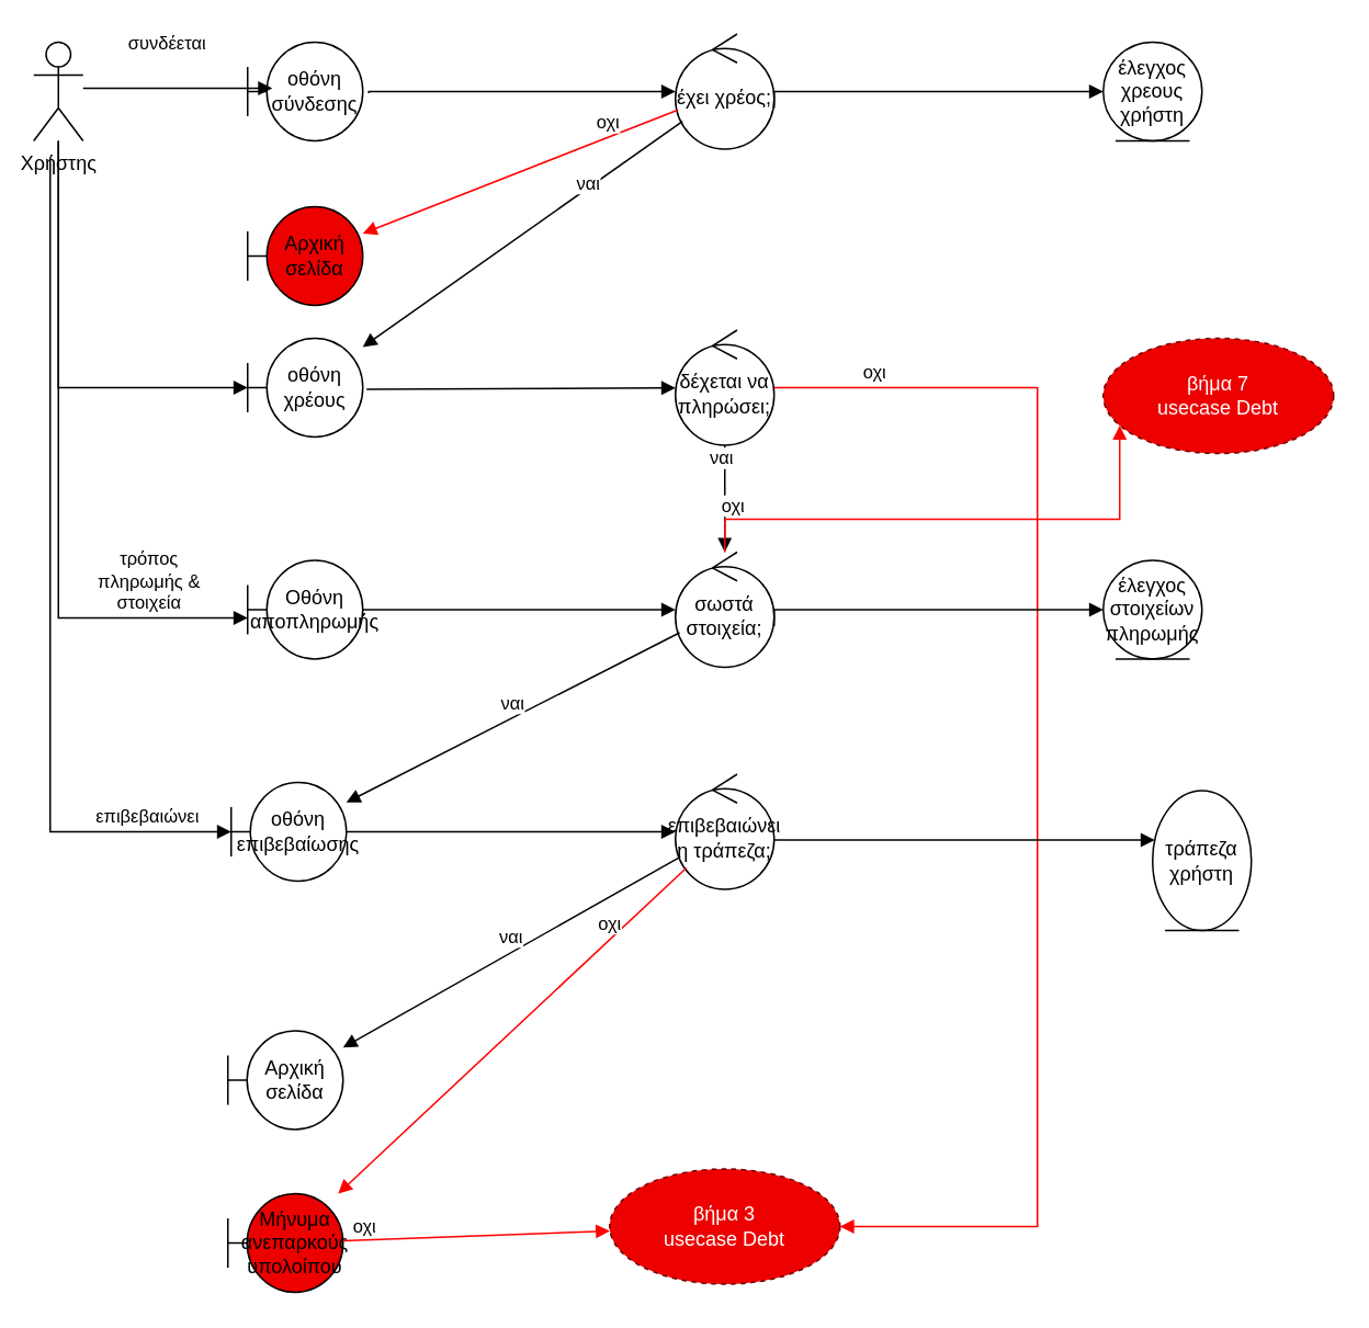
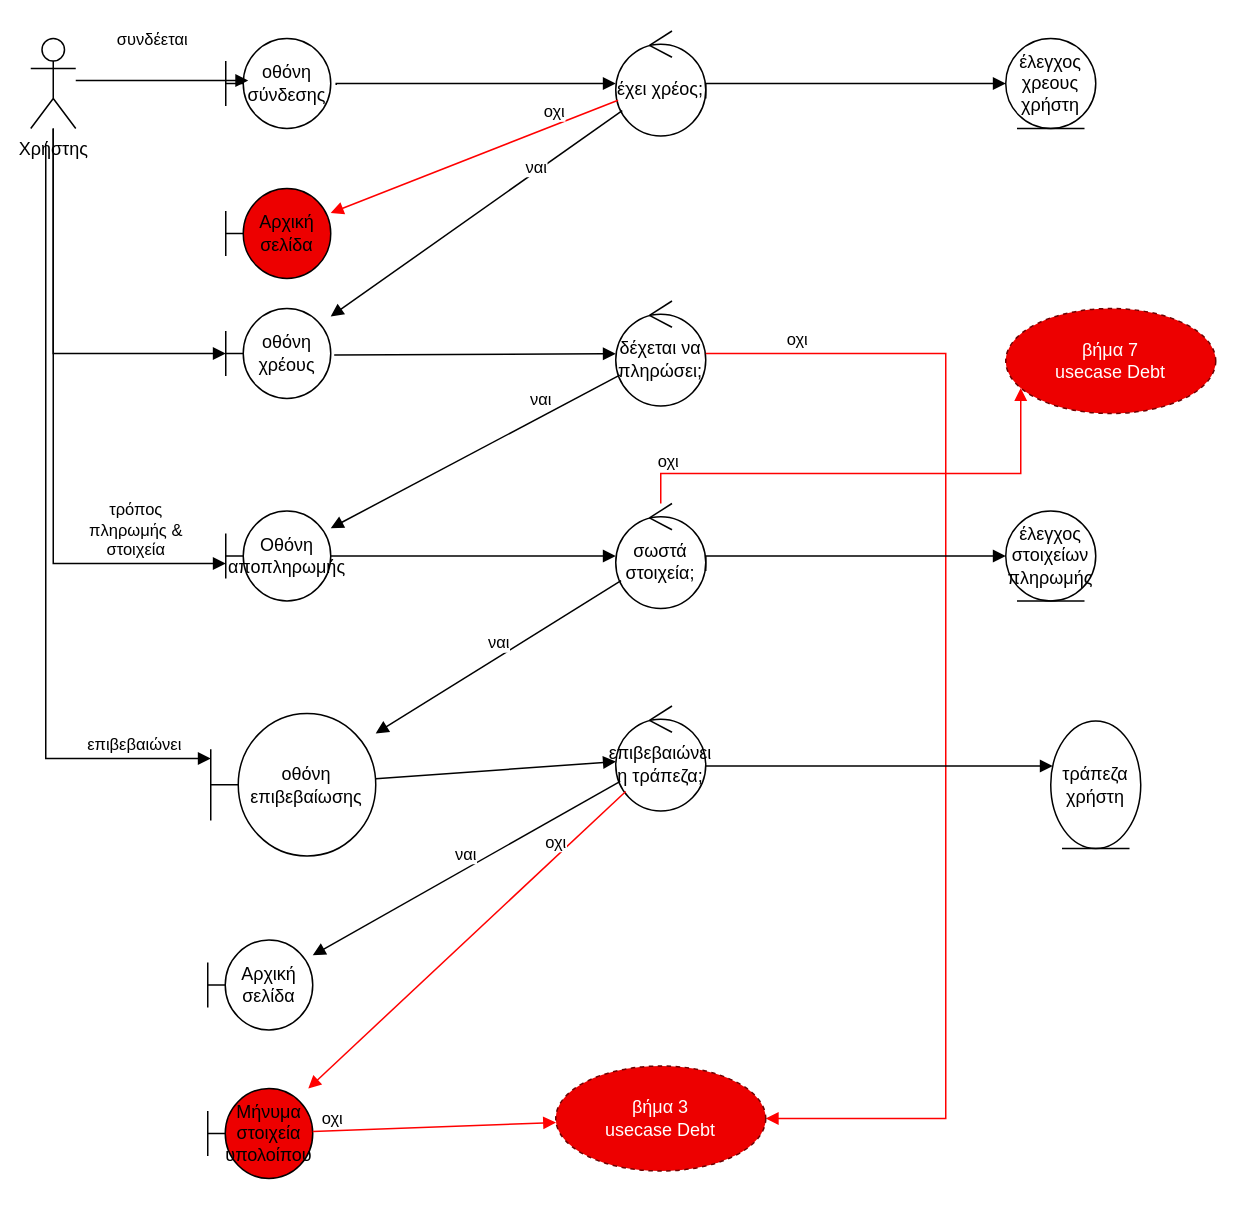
  <mxCell id="0" />
  <mxCell id="1" parent="0" />
  <mxCell id="2" value="Χρήστης" style="shape=umlActor;verticalLabelPosition=bottom;verticalAlign=top;html=1;outlineConnect=0;" vertex="1" parent="1"><mxGeometry x="20" y="25" width="30" height="60" as="geometry" /></mxCell>
  <mxCell id="3" value="οθόνη σύνδεσης" style="shape=umlBoundary;whiteSpace=wrap;html=1;" vertex="1" parent="1"><mxGeometry x="150" y="25" width="70" height="60" as="geometry" /></mxCell>
  <mxCell id="4" value="έχει χρέος;" style="ellipse;shape=umlControl;whiteSpace=wrap;html=1;" vertex="1" parent="1"><mxGeometry x="410" y="20" width="60" height="70" as="geometry" /></mxCell>
  <mxCell id="5" value="έλεγχος&lt;br&gt;&lt;div&gt;χρεους&lt;br&gt;χρήστη&lt;br&gt;&lt;/div&gt;" style="ellipse;shape=umlEntity;whiteSpace=wrap;html=1;" vertex="1" parent="1"><mxGeometry x="670" y="25" width="60" height="60" as="geometry" /></mxCell>
  <mxCell id="6" value="Αρχική σελίδα" style="shape=umlBoundary;whiteSpace=wrap;html=1;fillColor=#ED0000;" vertex="1" parent="1"><mxGeometry x="150" y="125" width="70" height="60" as="geometry" /></mxCell>
  <mxCell id="7" value="οθόνη&lt;br&gt;χρέους" style="shape=umlBoundary;whiteSpace=wrap;html=1;" vertex="1" parent="1"><mxGeometry x="150" y="205" width="70" height="60" as="geometry" /></mxCell>
  <mxCell id="8" value="συνδέεται" style="html=1;verticalAlign=bottom;endArrow=block;edgeStyle=elbowEdgeStyle;elbow=vertical;curved=0;rounded=0;entryX=0.214;entryY=0.472;entryDx=0;entryDy=0;entryPerimeter=0;" edge="1" parent="1" source="2" target="3"><mxGeometry x="-0.13" y="18" width="80" relative="1" as="geometry"><mxPoint x="290" y="375" as="sourcePoint" /><mxPoint x="370" y="375" as="targetPoint" /><mxPoint x="1" as="offset" /></mxGeometry></mxCell>
  <mxCell id="9" value="" style="html=1;verticalAlign=bottom;endArrow=block;edgeStyle=elbowEdgeStyle;elbow=vertical;curved=0;rounded=0;exitX=1.052;exitY=0.517;exitDx=0;exitDy=0;exitPerimeter=0;" edge="1" parent="1" source="3" target="4"><mxGeometry width="80" relative="1" as="geometry"><mxPoint x="290" y="415" as="sourcePoint" /><mxPoint x="400" y="55" as="targetPoint" /><Array as="points"><mxPoint x="310" y="55" /><mxPoint x="360" y="75" /></Array></mxGeometry></mxCell>
  <mxCell id="10" value="" style="html=1;verticalAlign=bottom;endArrow=block;edgeStyle=elbowEdgeStyle;elbow=vertical;curved=0;rounded=0;exitX=1;exitY=0.643;exitDx=0;exitDy=0;exitPerimeter=0;" edge="1" parent="1" source="4" target="5"><mxGeometry x="0.003" width="80" relative="1" as="geometry"><mxPoint x="290" y="415" as="sourcePoint" /><mxPoint x="370" y="415" as="targetPoint" /><Array as="points"><mxPoint x="550" y="55" /></Array><mxPoint as="offset" /></mxGeometry></mxCell>
  <mxCell id="11" value="οχι" style="html=1;verticalAlign=bottom;endArrow=block;elbow=vertical;rounded=0;fillColor=#a20025;strokeColor=#ff0000;" edge="1" parent="1" source="4" target="6"><mxGeometry x="-0.565" width="80" relative="1" as="geometry"><mxPoint x="400" y="465" as="sourcePoint" /><mxPoint x="480" y="465" as="targetPoint" /><mxPoint x="-1" as="offset" /></mxGeometry></mxCell>
  <mxCell id="12" value="ναι" style="html=1;verticalAlign=bottom;endArrow=block;elbow=vertical;rounded=0;strokeColor=default;" edge="1" parent="1" source="4" target="7"><mxGeometry x="-0.37" y="6" width="80" relative="1" as="geometry"><mxPoint x="-30" y="465" as="sourcePoint" /><mxPoint x="50" y="365" as="targetPoint" /><mxPoint y="-1" as="offset" /></mxGeometry></mxCell>
  <mxCell id="13" value="δέχεται να πληρώσει;" style="ellipse;shape=umlControl;whiteSpace=wrap;html=1;" vertex="1" parent="1"><mxGeometry x="410" y="200" width="60" height="70" as="geometry" /></mxCell>
  <mxCell id="14" value="" style="html=1;verticalAlign=bottom;endArrow=block;elbow=vertical;rounded=0;strokeColor=default;exitX=1.033;exitY=0.517;exitDx=0;exitDy=0;exitPerimeter=0;" edge="1" parent="1" source="7" target="13"><mxGeometry x="0.051" y="28" width="80" relative="1" as="geometry"><mxPoint x="460" y="101" as="sourcePoint" /><mxPoint x="230" y="226" as="targetPoint" /><mxPoint as="offset" /></mxGeometry></mxCell>
  <mxCell id="15" value="σωστά&lt;br&gt;στοιχεία;" style="ellipse;shape=umlControl;whiteSpace=wrap;html=1;" vertex="1" parent="1"><mxGeometry x="410" y="335" width="60" height="70" as="geometry" /></mxCell>
  <mxCell id="16" value="Οθόνη&lt;br&gt;αποπληρωμής" style="shape=umlBoundary;whiteSpace=wrap;html=1;" vertex="1" parent="1"><mxGeometry x="150" y="340" width="70" height="60" as="geometry" /></mxCell>
- <mxCell id="17" value="ναι" style="html=1;verticalAlign=bottom;endArrow=block;elbow=vertical;rounded=0;strokeColor=default;" edge="1" parent="1" source="13" target="15"><mxGeometry x="-0.463" y="-2" width="80" relative="1" as="geometry"><mxPoint x="460" y="101" as="sourcePoint" /><mxPoint x="230" y="226" as="targetPoint" /><mxPoint as="offset" /></mxGeometry></mxCell>
+ <mxCell id="17" value="ναι" style="html=1;verticalAlign=bottom;endArrow=block;elbow=vertical;rounded=0;strokeColor=default;" edge="1" parent="1" source="13" target="16"><mxGeometry x="-0.463" y="-2" width="80" relative="1" as="geometry"><mxPoint x="460" y="101" as="sourcePoint" /><mxPoint x="230" y="226" as="targetPoint" /><mxPoint as="offset" /></mxGeometry></mxCell>
  <mxCell id="18" value="οχι" style="html=1;verticalAlign=bottom;endArrow=block;elbow=vertical;rounded=0;fillColor=#a20025;strokeColor=#ff0000;edgeStyle=orthogonalEdgeStyle;entryX=1;entryY=0.5;entryDx=0;entryDy=0;" edge="1" parent="1" source="13" target="37"><mxGeometry x="-0.842" width="80" relative="1" as="geometry"><mxPoint x="757" y="235" as="sourcePoint" /><mxPoint x="630" y="745" as="targetPoint" /><mxPoint x="-1" as="offset" /><Array as="points"><mxPoint x="630" y="235" /><mxPoint x="630" y="745" /></Array></mxGeometry></mxCell>
  <mxCell id="19" value="" style="html=1;verticalAlign=bottom;endArrow=block;elbow=vertical;rounded=0;strokeColor=default;" edge="1" parent="1" source="16" target="15"><mxGeometry x="0.051" y="28" width="80" relative="1" as="geometry"><mxPoint x="210" y="370.33" as="sourcePoint" /><mxPoint x="398" y="369.33" as="targetPoint" /><mxPoint as="offset" /></mxGeometry></mxCell>
  <mxCell id="20" value="" style="html=1;verticalAlign=bottom;endArrow=block;elbow=vertical;rounded=0;strokeColor=default;edgeStyle=orthogonalEdgeStyle;" edge="1" parent="1" source="2" target="7"><mxGeometry x="0.051" y="28" width="80" relative="1" as="geometry"><mxPoint x="36" y="85" as="sourcePoint" /><mxPoint x="40" y="305" as="targetPoint" /><mxPoint as="offset" /><Array as="points"><mxPoint x="35" y="235" /></Array></mxGeometry></mxCell>
  <mxCell id="21" value="τρόπος &lt;br&gt;πληρωμής &amp;amp;&lt;br&gt;στοιχεία" style="html=1;verticalAlign=bottom;endArrow=block;edgeStyle=elbowEdgeStyle;elbow=vertical;curved=0;rounded=0;" edge="1" parent="1" source="2" target="16"><mxGeometry x="0.704" width="80" relative="1" as="geometry"><mxPoint x="420" y="465" as="sourcePoint" /><mxPoint x="20" y="385" as="targetPoint" /><Array as="points"><mxPoint x="90" y="375" /><mxPoint x="20" y="385" /></Array><mxPoint as="offset" /></mxGeometry></mxCell>
- <mxCell id="22" value="οθόνη&lt;br&gt;επιβεβαίωσης" style="shape=umlBoundary;whiteSpace=wrap;html=1;" vertex="1" parent="1"><mxGeometry x="140" y="475" width="70" height="60" as="geometry" /></mxCell>
+ <mxCell id="22" value="οθόνη&lt;br&gt;επιβεβαίωσης" style="shape=umlBoundary;whiteSpace=wrap;html=1;" vertex="1" parent="1"><mxGeometry x="140" y="475" width="110" height="95" as="geometry" /></mxCell>
  <mxCell id="23" value="επιβεβαιώνει&lt;br&gt;η τράπεζα;" style="ellipse;shape=umlControl;whiteSpace=wrap;html=1;" vertex="1" parent="1"><mxGeometry x="410" y="470" width="60" height="70" as="geometry" /></mxCell>
  <mxCell id="24" value="έλεγχος&lt;br&gt;στοιχείων&lt;br&gt;πληρωμής" style="ellipse;shape=umlEntity;whiteSpace=wrap;html=1;" vertex="1" parent="1"><mxGeometry x="670" y="340" width="60" height="60" as="geometry" /></mxCell>
  <mxCell id="25" value="" style="html=1;verticalAlign=bottom;endArrow=block;edgeStyle=elbowEdgeStyle;elbow=vertical;curved=0;rounded=0;exitX=1;exitY=0.643;exitDx=0;exitDy=0;exitPerimeter=0;" edge="1" parent="1" target="24"><mxGeometry x="0.003" width="80" relative="1" as="geometry"><mxPoint x="470" y="380" as="sourcePoint" /><mxPoint x="370" y="730" as="targetPoint" /><Array as="points"><mxPoint x="550" y="370" /></Array><mxPoint as="offset" /></mxGeometry></mxCell>
  <mxCell id="26" value="ναι" style="html=1;verticalAlign=bottom;endArrow=block;elbow=vertical;rounded=0;strokeColor=default;" edge="1" parent="1" source="15" target="22"><mxGeometry width="80" relative="1" as="geometry"><mxPoint x="410" y="385" as="sourcePoint" /><mxPoint x="217" y="487" as="targetPoint" /></mxGeometry></mxCell>
  <mxCell id="27" value="οχι" style="html=1;verticalAlign=bottom;endArrow=block;elbow=vertical;rounded=0;fillColor=#a20025;strokeColor=#ff0000;edgeStyle=orthogonalEdgeStyle;" edge="1" parent="1" source="15" target="38"><mxGeometry x="-0.842" width="80" relative="1" as="geometry"><mxPoint x="730" y="540" as="sourcePoint" /><mxPoint x="680" y="265" as="targetPoint" /><mxPoint y="1" as="offset" /><Array as="points"><mxPoint x="440" y="315" /><mxPoint x="680" y="315" /></Array></mxGeometry></mxCell>
  <mxCell id="28" value="επιβεβαιώνει" style="html=1;verticalAlign=bottom;endArrow=block;edgeStyle=elbowEdgeStyle;elbow=vertical;curved=0;rounded=0;" edge="1" parent="1" target="22"><mxGeometry x="0.802" width="80" relative="1" as="geometry"><mxPoint x="30" y="95" as="sourcePoint" /><mxPoint x="160" y="385" as="targetPoint" /><Array as="points"><mxPoint x="50" y="505" /><mxPoint x="100" y="385" /><mxPoint x="30" y="395" /></Array><mxPoint as="offset" /></mxGeometry></mxCell>
  <mxCell id="29" value="" style="html=1;verticalAlign=bottom;endArrow=block;elbow=vertical;rounded=0;strokeColor=default;" edge="1" parent="1" source="22" target="23"><mxGeometry x="0.051" y="28" width="80" relative="1" as="geometry"><mxPoint x="230" y="515" as="sourcePoint" /><mxPoint x="418" y="514" as="targetPoint" /><mxPoint as="offset" /></mxGeometry></mxCell>
  <mxCell id="30" value="τράπεζα&lt;br&gt;χρήστη" style="ellipse;shape=umlEntity;whiteSpace=wrap;html=1;" vertex="1" parent="1"><mxGeometry x="700" y="480" width="60" height="85" as="geometry" /></mxCell>
  <mxCell id="31" value="" style="html=1;verticalAlign=bottom;endArrow=block;edgeStyle=elbowEdgeStyle;elbow=vertical;curved=0;rounded=0;" edge="1" parent="1" target="30" source="23"><mxGeometry x="0.003" width="80" relative="1" as="geometry"><mxPoint x="500" y="520" as="sourcePoint" /><mxPoint x="400" y="870" as="targetPoint" /><Array as="points"><mxPoint x="580" y="510" /></Array><mxPoint as="offset" /></mxGeometry></mxCell>
  <mxCell id="32" value="Αρχική σελίδα" style="shape=umlBoundary;whiteSpace=wrap;html=1;" vertex="1" parent="1"><mxGeometry x="138" y="626" width="70" height="60" as="geometry" /></mxCell>
  <mxCell id="33" value="ναι" style="html=1;verticalAlign=bottom;endArrow=block;elbow=vertical;rounded=0;strokeColor=default;" edge="1" parent="1" target="32" source="23"><mxGeometry width="80" relative="1" as="geometry"><mxPoint x="410" y="535" as="sourcePoint" /><mxPoint x="215" y="638" as="targetPoint" /></mxGeometry></mxCell>
  <mxCell id="34" value="οχι" style="html=1;verticalAlign=bottom;endArrow=block;elbow=vertical;rounded=0;fillColor=#a20025;strokeColor=#ff0000;" edge="1" parent="1" source="23" target="35"><mxGeometry x="-0.565" width="80" relative="1" as="geometry"><mxPoint x="677" y="695" as="sourcePoint" /><mxPoint x="210" y="765" as="targetPoint" /><mxPoint x="-1" as="offset" /></mxGeometry></mxCell>
- <mxCell id="35" value="Μήνυμα&lt;br&gt;ανεπαρκούς&lt;br&gt;υπολοίπου" style="shape=umlBoundary;whiteSpace=wrap;html=1;fillColor=#ED0000;" vertex="1" parent="1"><mxGeometry x="138" y="725" width="70" height="60" as="geometry" /></mxCell>
+ <mxCell id="35" value="Μήνυμα&lt;br&gt;στοιχεία&lt;br&gt;υπολοίπου" style="shape=umlBoundary;whiteSpace=wrap;html=1;fillColor=#ED0000;" vertex="1" parent="1"><mxGeometry x="138" y="725" width="70" height="60" as="geometry" /></mxCell>
  <mxCell id="36" value="οχι" style="html=1;verticalAlign=bottom;endArrow=block;elbow=vertical;rounded=0;fillColor=#a20025;strokeColor=#ff0000;" edge="1" parent="1" source="35" target="37"><mxGeometry x="-0.842" width="80" relative="1" as="geometry"><mxPoint x="340" y="795" as="sourcePoint" /><mxPoint x="440" y="745" as="targetPoint" /><mxPoint y="1" as="offset" /></mxGeometry></mxCell>
  <mxCell id="37" value="βήμα 3&lt;br&gt;usecase Debt" style="ellipse;whiteSpace=wrap;html=1;fillColor=#ED0000;fontColor=#ffffff;strokeColor=#6F0000;dashed=1;" vertex="1" parent="1"><mxGeometry x="370" y="710" width="140" height="70" as="geometry" /></mxCell>
  <mxCell id="38" value="βήμα 7&lt;br&gt;usecase Debt" style="ellipse;whiteSpace=wrap;html=1;fillColor=#ED0000;fontColor=#ffffff;strokeColor=#6F0000;dashed=1;" vertex="1" parent="1"><mxGeometry x="670" y="205" width="140" height="70" as="geometry" /></mxCell>
